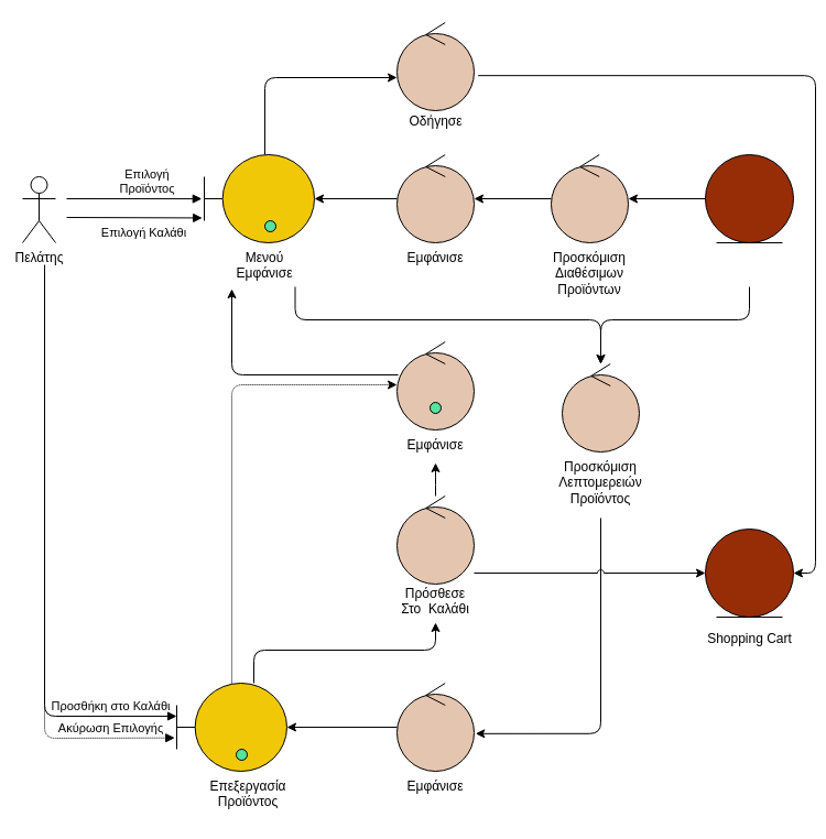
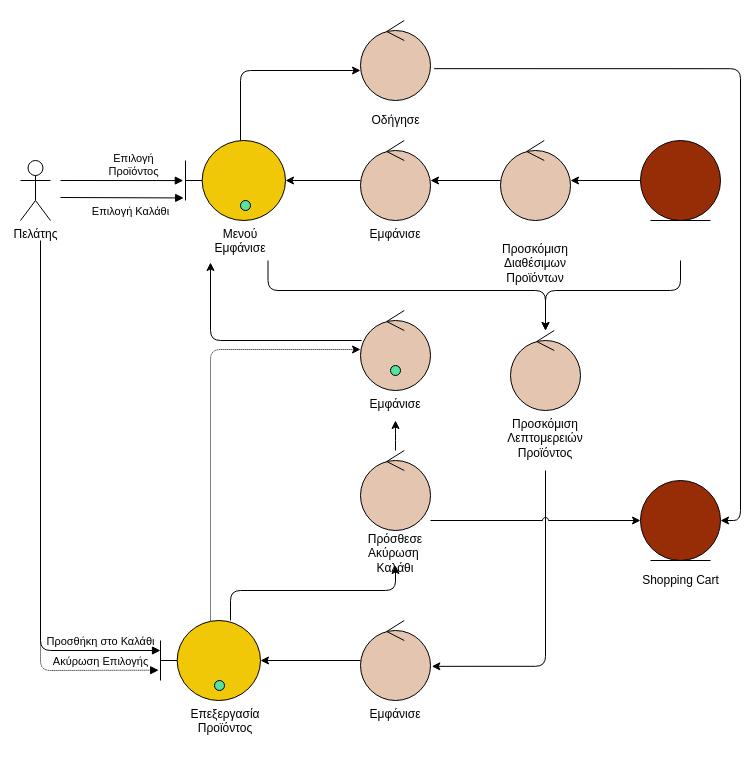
  <mxCell id="0" />
  <mxCell id="1" parent="0" />
  <mxCell id="2" style="edgeStyle=orthogonalEdgeStyle;rounded=0;orthogonalLoop=1;jettySize=auto;html=1;" parent="1" source="3" target="6" edge="1"><mxGeometry relative="1" as="geometry" /></mxCell>
  <mxCell id="3" value="" style="ellipse;shape=umlControl;whiteSpace=wrap;html=1;fillColor=#E4C5AF;" parent="1" vertex="1"><mxGeometry x="360" y="140" width="70" height="80" as="geometry" /></mxCell>
  <mxCell id="4" style="edgeStyle=orthogonalEdgeStyle;rounded=1;orthogonalLoop=1;jettySize=auto;html=1;exitX=0.75;exitY=1;exitDx=0;exitDy=0;" parent="1" source="27" target="17" edge="1"><mxGeometry relative="1" as="geometry"><Array as="points"><mxPoint x="268" y="290" /><mxPoint x="545" y="290" /></Array></mxGeometry></mxCell>
  <mxCell id="5" style="edgeStyle=orthogonalEdgeStyle;rounded=1;jumpStyle=arc;orthogonalLoop=1;jettySize=auto;html=1;entryX=0;entryY=0.625;entryDx=0;entryDy=0;entryPerimeter=0;" parent="1" source="6" target="43" edge="1"><mxGeometry relative="1" as="geometry"><mxPoint x="320" y="80" as="targetPoint" /><Array as="points"><mxPoint x="240" y="70" /></Array></mxGeometry></mxCell>
  <mxCell id="6" value="" style="shape=umlBoundary;whiteSpace=wrap;html=1;fillColor=#F0C808;" parent="1" vertex="1"><mxGeometry x="185" y="140" width="100" height="80" as="geometry" /></mxCell>
  <mxCell id="7" value="Επιλογή &lt;br&gt;Προϊόντος" style="html=1;verticalAlign=bottom;endArrow=block;rounded=0;entryX=-0.022;entryY=0.501;entryDx=0;entryDy=0;entryPerimeter=0;labelBackgroundColor=none;" parent="1" target="6" edge="1"><mxGeometry x="0.189" width="80" relative="1" as="geometry"><mxPoint x="60" y="180" as="sourcePoint" /><mxPoint x="360" y="80" as="targetPoint" /><Array as="points"><mxPoint x="60" y="180" /></Array><mxPoint as="offset" /></mxGeometry></mxCell>
  <mxCell id="8" style="edgeStyle=orthogonalEdgeStyle;rounded=0;orthogonalLoop=1;jettySize=auto;html=1;" parent="1" source="9" target="3" edge="1"><mxGeometry relative="1" as="geometry" /></mxCell>
  <mxCell id="9" value="" style="ellipse;shape=umlControl;whiteSpace=wrap;html=1;fillColor=#E4C5AF;" parent="1" vertex="1"><mxGeometry x="500" y="140" width="70" height="80" as="geometry" /></mxCell>
  <mxCell id="10" style="edgeStyle=orthogonalEdgeStyle;rounded=1;orthogonalLoop=1;jettySize=auto;html=1;entryX=0.5;entryY=1;entryDx=0;entryDy=0;" parent="1" source="12" target="37" edge="1"><mxGeometry relative="1" as="geometry"><Array as="points"><mxPoint x="230" y="590" /><mxPoint x="395" y="590" /></Array></mxGeometry></mxCell>
  <mxCell id="11" style="edgeStyle=orthogonalEdgeStyle;rounded=1;orthogonalLoop=1;jettySize=auto;html=1;dashed=1;dashPattern=1 1;" parent="1" source="12" edge="1"><mxGeometry relative="1" as="geometry"><Array as="points"><mxPoint x="210" y="349" /></Array><mxPoint x="360" y="349" as="targetPoint" /></mxGeometry></mxCell>
  <mxCell id="12" value="" style="shape=umlBoundary;whiteSpace=wrap;html=1;fillColor=#F0C808;" parent="1" vertex="1"><mxGeometry x="160" y="620" width="100" height="80" as="geometry" /></mxCell>
  <mxCell id="13" style="edgeStyle=orthogonalEdgeStyle;rounded=0;orthogonalLoop=1;jettySize=auto;html=1;" parent="1" source="15" target="9" edge="1"><mxGeometry relative="1" as="geometry" /></mxCell>
  <mxCell id="14" style="edgeStyle=orthogonalEdgeStyle;rounded=1;orthogonalLoop=1;jettySize=auto;html=1;exitX=0.5;exitY=1;exitDx=0;exitDy=0;" parent="1" target="17" edge="1"><mxGeometry relative="1" as="geometry"><mxPoint x="680" y="310" as="targetPoint" /><Array as="points"><mxPoint x="680" y="290" /><mxPoint x="545" y="290" /></Array><mxPoint x="680" y="260" as="sourcePoint" /></mxGeometry></mxCell>
  <mxCell id="15" value="" style="ellipse;shape=umlEntity;whiteSpace=wrap;html=1;fillColor=#972D07;" parent="1" vertex="1"><mxGeometry x="640" y="140" width="80" height="80" as="geometry" /></mxCell>
  <mxCell id="16" style="edgeStyle=orthogonalEdgeStyle;rounded=1;orthogonalLoop=1;jettySize=auto;html=1;entryX=1.019;entryY=0.573;entryDx=0;entryDy=0;entryPerimeter=0;" parent="1" source="28" target="19" edge="1"><mxGeometry relative="1" as="geometry"><mxPoint x="535" y="570" as="targetPoint" /><Array as="points"><mxPoint x="545" y="666" /></Array><mxPoint x="535" y="540" as="sourcePoint" /></mxGeometry></mxCell>
  <mxCell id="17" value="" style="ellipse;shape=umlControl;whiteSpace=wrap;html=1;fillColor=#E4C5AF;" parent="1" vertex="1"><mxGeometry x="510" y="330" width="70" height="80" as="geometry" /></mxCell>
  <mxCell id="18" style="edgeStyle=orthogonalEdgeStyle;rounded=0;orthogonalLoop=1;jettySize=auto;html=1;" parent="1" source="19" target="12" edge="1"><mxGeometry relative="1" as="geometry" /></mxCell>
  <mxCell id="19" value="" style="ellipse;shape=umlControl;whiteSpace=wrap;html=1;fillColor=#E4C5AF;" parent="1" vertex="1"><mxGeometry x="360" y="620" width="70" height="80" as="geometry" /></mxCell>
  <mxCell id="20" value="Προσθήκη στο Καλάθι" style="html=1;verticalAlign=bottom;endArrow=block;rounded=1;entryX=0;entryY=0.375;entryDx=0;entryDy=0;entryPerimeter=0;align=center;labelBackgroundColor=none;" parent="1" target="12" edge="1"><mxGeometry x="0.774" width="80" relative="1" as="geometry"><mxPoint x="40" y="240" as="sourcePoint" /><mxPoint x="70" y="300" as="targetPoint" /><Array as="points"><mxPoint x="40" y="650" /></Array><mxPoint as="offset" /></mxGeometry></mxCell>
  <mxCell id="21" style="edgeStyle=orthogonalEdgeStyle;rounded=1;orthogonalLoop=1;jettySize=auto;html=1;" parent="1" source="22" edge="1"><mxGeometry relative="1" as="geometry"><mxPoint x="210" y="262" as="targetPoint" /><Array as="points"><mxPoint x="210" y="340" /><mxPoint x="210" y="262" /></Array></mxGeometry></mxCell>
  <mxCell id="22" value="" style="ellipse;shape=umlControl;whiteSpace=wrap;html=1;fillColor=#E4C5AF;" parent="1" vertex="1"><mxGeometry x="360" y="310" width="70" height="80" as="geometry" /></mxCell>
  <mxCell id="23" value="Επιλογή Καλάθι" style="html=1;verticalAlign=bottom;endArrow=block;rounded=1;fillColor=#008a00;strokeColor=#000000;align=center;labelBackgroundColor=none;entryX=-0.018;entryY=0.718;entryDx=0;entryDy=0;entryPerimeter=0;edgeStyle=orthogonalEdgeStyle;" parent="1" target="6" edge="1"><mxGeometry x="0.138" y="-23" width="80" relative="1" as="geometry"><mxPoint x="60" y="197" as="sourcePoint" /><mxPoint x="180" y="260" as="targetPoint" /><Array as="points"><mxPoint x="60" y="197" /><mxPoint x="70" y="197" /></Array><mxPoint as="offset" /></mxGeometry></mxCell>
  <mxCell id="24" value="Πελάτης" style="shape=umlActor;verticalLabelPosition=bottom;verticalAlign=top;html=1;outlineConnect=0;" parent="1" vertex="1"><mxGeometry x="20" y="160" width="30" height="60" as="geometry" /></mxCell>
- <mxCell id="25" value="&lt;meta charset=&quot;utf-8&quot;&gt;&lt;span style=&quot;color: rgb(0, 0, 0); font-family: helvetica; font-size: 12px; font-style: normal; font-weight: 400; letter-spacing: normal; text-indent: 0px; text-transform: none; word-spacing: 0px; display: inline; float: none;&quot;&gt;Προσκόμιση&lt;/span&gt;&lt;br style=&quot;color: rgb(0, 0, 0); font-family: helvetica; font-size: 12px; font-style: normal; font-weight: 400; letter-spacing: normal; text-indent: 0px; text-transform: none; word-spacing: 0px;&quot;&gt;&lt;span style=&quot;color: rgb(0, 0, 0); font-family: helvetica; font-size: 12px; font-style: normal; font-weight: 400; letter-spacing: normal; text-indent: 0px; text-transform: none; word-spacing: 0px; display: inline; float: none;&quot;&gt;Διαθέσιμων&lt;/span&gt;&lt;br style=&quot;color: rgb(0, 0, 0); font-family: helvetica; font-size: 12px; font-style: normal; font-weight: 400; letter-spacing: normal; text-indent: 0px; text-transform: none; word-spacing: 0px;&quot;&gt;&lt;span style=&quot;color: rgb(0, 0, 0); font-family: helvetica; font-size: 12px; font-style: normal; font-weight: 400; letter-spacing: normal; text-indent: 0px; text-transform: none; word-spacing: 0px; display: inline; float: none;&quot;&gt;Προϊόντων&lt;/span&gt;" style="text;whiteSpace=wrap;html=1;align=center;labelBackgroundColor=none;" parent="1" vertex="1"><mxGeometry x="485" y="220" width="100" height="60" as="geometry" /></mxCell>
+ <mxCell id="25" value="&lt;meta charset=&quot;utf-8&quot;&gt;&lt;span style=&quot;color: rgb(0, 0, 0); font-family: helvetica; font-size: 12px; font-style: normal; font-weight: 400; letter-spacing: normal; text-indent: 0px; text-transform: none; word-spacing: 0px; display: inline; float: none;&quot;&gt;Προσκόμιση&lt;/span&gt;&lt;br style=&quot;color: rgb(0, 0, 0); font-family: helvetica; font-size: 12px; font-style: normal; font-weight: 400; letter-spacing: normal; text-indent: 0px; text-transform: none; word-spacing: 0px;&quot;&gt;&lt;span style=&quot;color: rgb(0, 0, 0); font-family: helvetica; font-size: 12px; font-style: normal; font-weight: 400; letter-spacing: normal; text-indent: 0px; text-transform: none; word-spacing: 0px; display: inline; float: none;&quot;&gt;Διαθέσιμων&lt;/span&gt;&lt;br style=&quot;color: rgb(0, 0, 0); font-family: helvetica; font-size: 12px; font-style: normal; font-weight: 400; letter-spacing: normal; text-indent: 0px; text-transform: none; word-spacing: 0px;&quot;&gt;&lt;span style=&quot;color: rgb(0, 0, 0); font-family: helvetica; font-size: 12px; font-style: normal; font-weight: 400; letter-spacing: normal; text-indent: 0px; text-transform: none; word-spacing: 0px; display: inline; float: none;&quot;&gt;Προϊόντων&lt;/span&gt;" style="text;whiteSpace=wrap;html=1;align=center;labelBackgroundColor=none;" parent="1" vertex="1"><mxGeometry x="485" y="235" width="100" height="60" as="geometry" /></mxCell>
  <mxCell id="26" value="&lt;meta charset=&quot;utf-8&quot;&gt;&lt;span style=&quot;color: rgb(0, 0, 0); font-family: helvetica; font-size: 12px; font-style: normal; font-weight: 400; letter-spacing: normal; text-indent: 0px; text-transform: none; word-spacing: 0px; display: inline; float: none;&quot;&gt;Εμφάνισε&lt;/span&gt;" style="text;whiteSpace=wrap;html=1;align=center;labelBackgroundColor=none;" parent="1" vertex="1"><mxGeometry x="355" y="220" width="80" height="30" as="geometry" /></mxCell>
  <mxCell id="27" value="&lt;meta charset=&quot;utf-8&quot;&gt;&lt;span style=&quot;color: rgb(0, 0, 0); font-family: helvetica; font-size: 12px; font-style: normal; font-weight: 400; letter-spacing: normal; text-indent: 0px; text-transform: none; word-spacing: 0px; display: inline; float: none;&quot;&gt;Μενού&lt;/span&gt;&lt;br style=&quot;color: rgb(0, 0, 0); font-family: helvetica; font-size: 12px; font-style: normal; font-weight: 400; letter-spacing: normal; text-indent: 0px; text-transform: none; word-spacing: 0px;&quot;&gt;&lt;span style=&quot;color: rgb(0, 0, 0); font-family: helvetica; font-size: 12px; font-style: normal; font-weight: 400; letter-spacing: normal; text-indent: 0px; text-transform: none; word-spacing: 0px; display: inline; float: none;&quot;&gt;Εμφάνισε&lt;/span&gt;" style="text;whiteSpace=wrap;html=1;align=center;labelBackgroundColor=none;" parent="1" vertex="1"><mxGeometry x="185" y="220" width="110" height="40" as="geometry" /></mxCell>
  <mxCell id="28" value="&lt;meta charset=&quot;utf-8&quot;&gt;&lt;span style=&quot;color: rgb(0, 0, 0); font-family: helvetica; font-size: 12px; font-style: normal; font-weight: 400; letter-spacing: normal; text-indent: 0px; text-transform: none; word-spacing: 0px; display: inline; float: none;&quot;&gt;Προσκόμιση&lt;/span&gt;&lt;br style=&quot;color: rgb(0, 0, 0); font-family: helvetica; font-size: 12px; font-style: normal; font-weight: 400; letter-spacing: normal; text-indent: 0px; text-transform: none; word-spacing: 0px;&quot;&gt;&lt;span style=&quot;color: rgb(0, 0, 0); font-family: helvetica; font-size: 12px; font-style: normal; font-weight: 400; letter-spacing: normal; text-indent: 0px; text-transform: none; word-spacing: 0px; display: inline; float: none;&quot;&gt;Λεπτομερειών&lt;/span&gt;&lt;br style=&quot;color: rgb(0, 0, 0); font-family: helvetica; font-size: 12px; font-style: normal; font-weight: 400; letter-spacing: normal; text-indent: 0px; text-transform: none; word-spacing: 0px;&quot;&gt;&lt;span style=&quot;color: rgb(0, 0, 0); font-family: helvetica; font-size: 12px; font-style: normal; font-weight: 400; letter-spacing: normal; text-indent: 0px; text-transform: none; word-spacing: 0px; display: inline; float: none;&quot;&gt;Προϊόντος&lt;/span&gt;" style="text;whiteSpace=wrap;html=1;align=center;labelBackgroundColor=none;" parent="1" vertex="1"><mxGeometry x="490" y="410" width="110" height="60" as="geometry" /></mxCell>
  <mxCell id="29" value="&lt;meta charset=&quot;utf-8&quot;&gt;&lt;span style=&quot;color: rgb(0, 0, 0); font-family: helvetica; font-size: 12px; font-style: normal; font-weight: 400; letter-spacing: normal; text-indent: 0px; text-transform: none; word-spacing: 0px; display: inline; float: none;&quot;&gt;Εμφάνισε&lt;/span&gt;" style="text;whiteSpace=wrap;html=1;align=center;labelBackgroundColor=none;" parent="1" vertex="1"><mxGeometry x="355" y="700" width="80" height="30" as="geometry" /></mxCell>
  <mxCell id="30" value="&lt;meta charset=&quot;utf-8&quot;&gt;&lt;span style=&quot;color: rgb(0, 0, 0); font-family: helvetica; font-size: 12px; font-style: normal; font-weight: 400; letter-spacing: normal; text-indent: 0px; text-transform: none; word-spacing: 0px; display: inline; float: none;&quot;&gt;Επεξεργασία&lt;/span&gt;&lt;br style=&quot;color: rgb(0, 0, 0); font-family: helvetica; font-size: 12px; font-style: normal; font-weight: 400; letter-spacing: normal; text-indent: 0px; text-transform: none; word-spacing: 0px;&quot;&gt;&lt;span style=&quot;color: rgb(0, 0, 0); font-family: helvetica; font-size: 12px; font-style: normal; font-weight: 400; letter-spacing: normal; text-indent: 0px; text-transform: none; word-spacing: 0px; display: inline; float: none;&quot;&gt;Προϊόντος&lt;/span&gt;" style="text;whiteSpace=wrap;html=1;align=center;labelBackgroundColor=none;" parent="1" vertex="1"><mxGeometry x="175" y="700" width="100" height="40" as="geometry" /></mxCell>
  <mxCell id="31" value="&lt;meta charset=&quot;utf-8&quot;&gt;&lt;span style=&quot;color: rgb(0, 0, 0); font-family: helvetica; font-size: 12px; font-style: normal; font-weight: 400; letter-spacing: normal; text-indent: 0px; text-transform: none; word-spacing: 0px; display: inline; float: none;&quot;&gt;Εμφάνισε&lt;/span&gt;" style="text;whiteSpace=wrap;html=1;align=center;labelBackgroundColor=none;" parent="1" vertex="1"><mxGeometry x="355" y="390" width="80" height="30" as="geometry" /></mxCell>
  <mxCell id="32" value="Ακύρωση Επιλογής" style="html=1;verticalAlign=bottom;endArrow=block;rounded=1;entryX=-0.018;entryY=0.621;entryDx=0;entryDy=0;entryPerimeter=0;align=center;labelBackgroundColor=none;dashed=1;dashPattern=1 1;" parent="1" target="12" edge="1"><mxGeometry x="0.784" width="80" relative="1" as="geometry"><mxPoint x="40" y="250" as="sourcePoint" /><mxPoint x="180" y="510" as="targetPoint" /><Array as="points"><mxPoint x="40" y="670" /></Array><mxPoint as="offset" /></mxGeometry></mxCell>
  <mxCell id="33" value="" style="ellipse;shape=umlEntity;whiteSpace=wrap;html=1;fillColor=#972D07;" parent="1" vertex="1"><mxGeometry x="640" y="480" width="80" height="80" as="geometry" /></mxCell>
  <mxCell id="34" style="edgeStyle=orthogonalEdgeStyle;rounded=1;orthogonalLoop=1;jettySize=auto;html=1;entryX=0;entryY=0.5;entryDx=0;entryDy=0;jumpStyle=arc;" parent="1" target="33" edge="1"><mxGeometry relative="1" as="geometry"><mxPoint x="375" y="450" as="targetPoint" /><mxPoint x="430" y="520" as="sourcePoint" /></mxGeometry></mxCell>
  <mxCell id="35" style="edgeStyle=orthogonalEdgeStyle;rounded=1;orthogonalLoop=1;jettySize=auto;html=1;" parent="1" source="36" target="31" edge="1"><mxGeometry relative="1" as="geometry" /></mxCell>
  <mxCell id="36" value="" style="ellipse;shape=umlControl;whiteSpace=wrap;html=1;fillColor=#E4C5AF;" parent="1" vertex="1"><mxGeometry x="360" y="450" width="70" height="80" as="geometry" /></mxCell>
- <mxCell id="37" value="&lt;span style=&quot;color: rgb(0, 0, 0); font-family: helvetica; font-size: 12px; font-style: normal; font-weight: 400; letter-spacing: normal; text-indent: 0px; text-transform: none; word-spacing: 0px; display: inline; float: none;&quot;&gt;Πρόσθεσε&lt;br&gt;Στο&amp;nbsp; Καλάθι&lt;br&gt;&lt;/span&gt;" style="text;whiteSpace=wrap;html=1;align=center;labelBackgroundColor=none;" parent="1" vertex="1"><mxGeometry x="355" y="525" width="80" height="40" as="geometry" /></mxCell>
+ <mxCell id="37" value="&lt;span style=&quot;color: rgb(0, 0, 0); font-family: helvetica; font-size: 12px; font-style: normal; font-weight: 400; letter-spacing: normal; text-indent: 0px; text-transform: none; word-spacing: 0px; display: inline; float: none;&quot;&gt;Πρόσθεσε&lt;br&gt;Ακύρωση&amp;nbsp; Καλάθι&lt;br&gt;&lt;/span&gt;" style="text;whiteSpace=wrap;html=1;align=center;labelBackgroundColor=none;" parent="1" vertex="1"><mxGeometry x="355" y="525" width="80" height="40" as="geometry" /></mxCell>
  <mxCell id="38" value="" style="shape=ellipse;fillColor=#56E39F;strokeColor=default;html=1;sketch=0;" parent="1" vertex="1"><mxGeometry x="214" y="680" width="10" height="10" as="geometry" /></mxCell>
  <mxCell id="39" value="" style="shape=ellipse;fillColor=#56E39F;strokeColor=default;html=1;sketch=0;" parent="1" vertex="1"><mxGeometry x="390" y="365" width="10" height="10" as="geometry" /></mxCell>
  <mxCell id="40" value="" style="shape=ellipse;fillColor=#56E39F;strokeColor=default;html=1;sketch=0;" parent="1" vertex="1"><mxGeometry x="240" y="200" width="10" height="10" as="geometry" /></mxCell>
  <mxCell id="41" value="Shopping Cart" style="text;html=1;align=center;verticalAlign=middle;resizable=0;points=[];autosize=1;strokeColor=none;fillColor=none;" parent="1" vertex="1"><mxGeometry x="635" y="570" width="90" height="20" as="geometry" /></mxCell>
  <mxCell id="42" style="edgeStyle=orthogonalEdgeStyle;rounded=1;jumpStyle=arc;orthogonalLoop=1;jettySize=auto;html=1;entryX=1;entryY=0.5;entryDx=0;entryDy=0;exitX=1.052;exitY=0.602;exitDx=0;exitDy=0;exitPerimeter=0;" parent="1" source="43" target="33" edge="1"><mxGeometry relative="1" as="geometry" /></mxCell>
  <mxCell id="43" value="" style="ellipse;shape=umlControl;whiteSpace=wrap;html=1;fillColor=#E4C5AF;" parent="1" vertex="1"><mxGeometry x="360" y="20" width="70" height="80" as="geometry" /></mxCell>
- <mxCell id="44" value="Οδήγησε" style="text;html=1;align=center;verticalAlign=middle;resizable=0;points=[];autosize=1;strokeColor=none;fillColor=none;" parent="1" vertex="1"><mxGeometry x="365" y="100" width="60" height="20" as="geometry" /></mxCell>
+ <mxCell id="44" value="Οδήγησε" style="text;html=1;align=center;verticalAlign=middle;resizable=0;points=[];autosize=1;strokeColor=none;fillColor=none;" parent="1" vertex="1"><mxGeometry x="365" y="110" width="60" height="20" as="geometry" /></mxCell>
